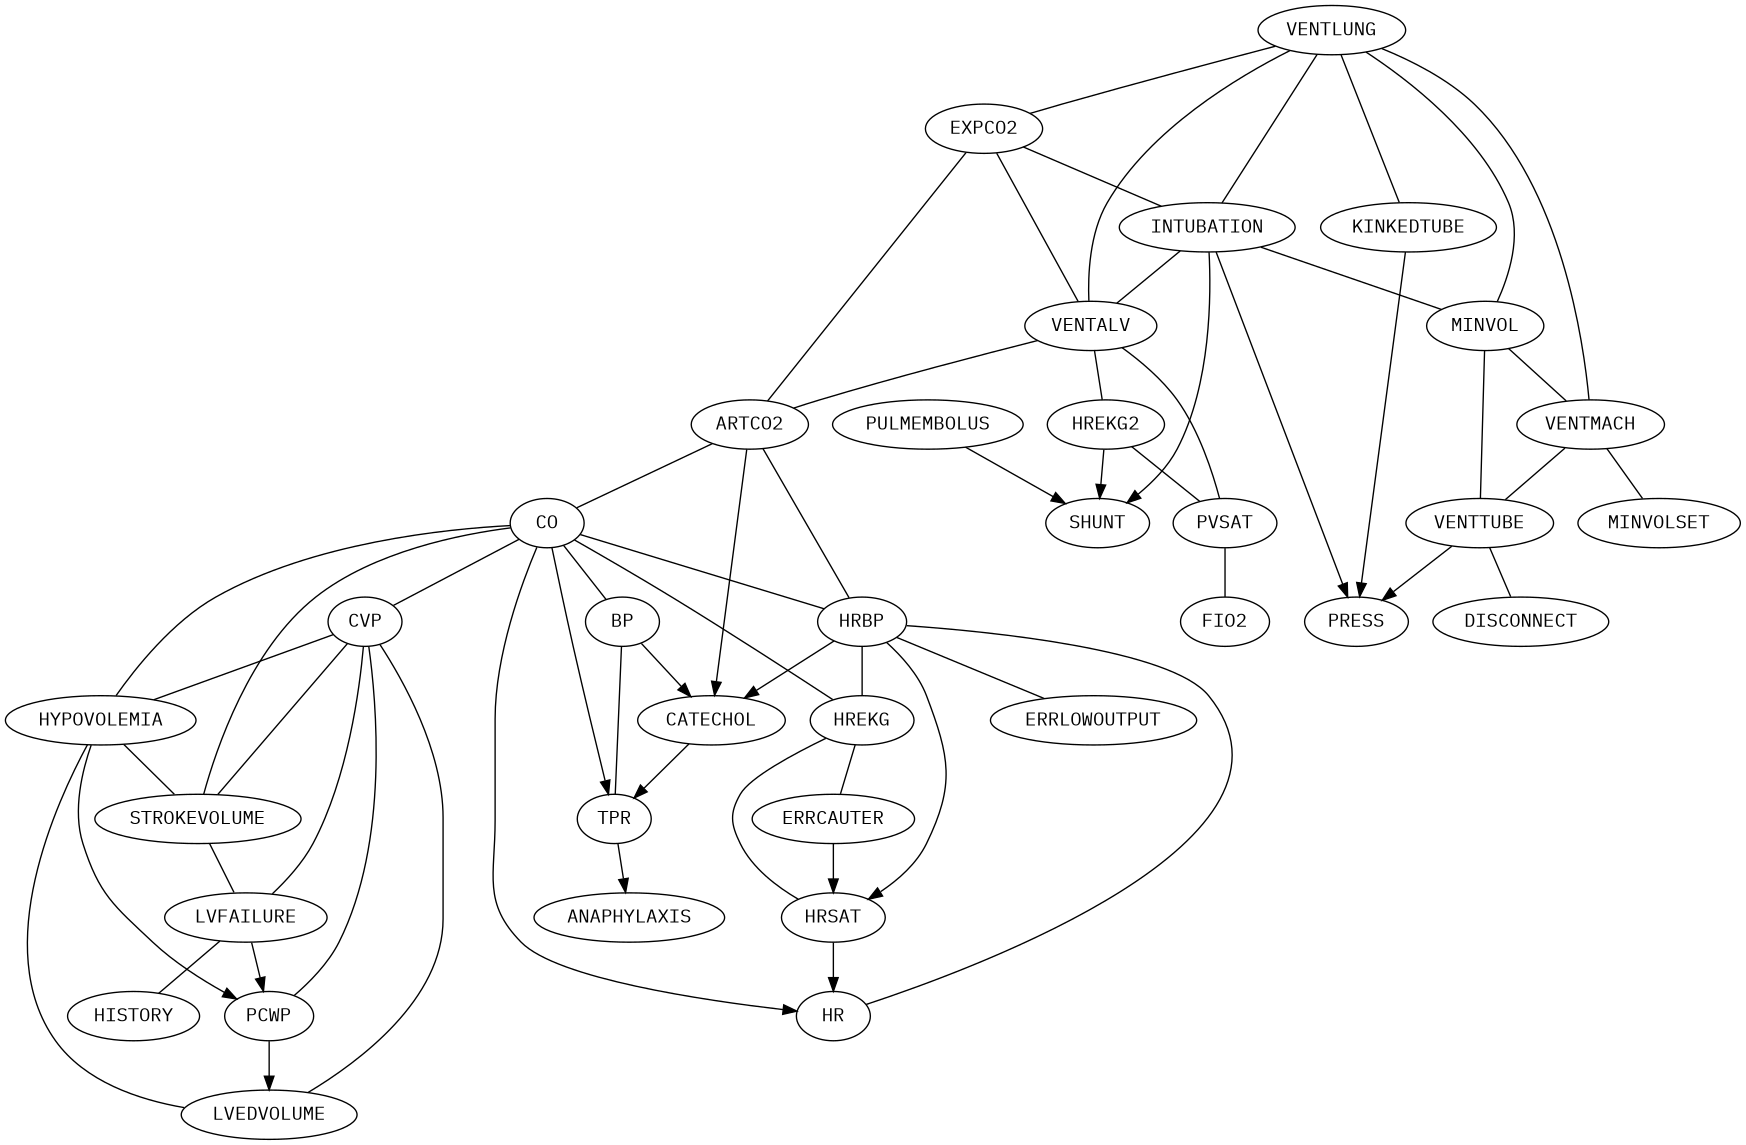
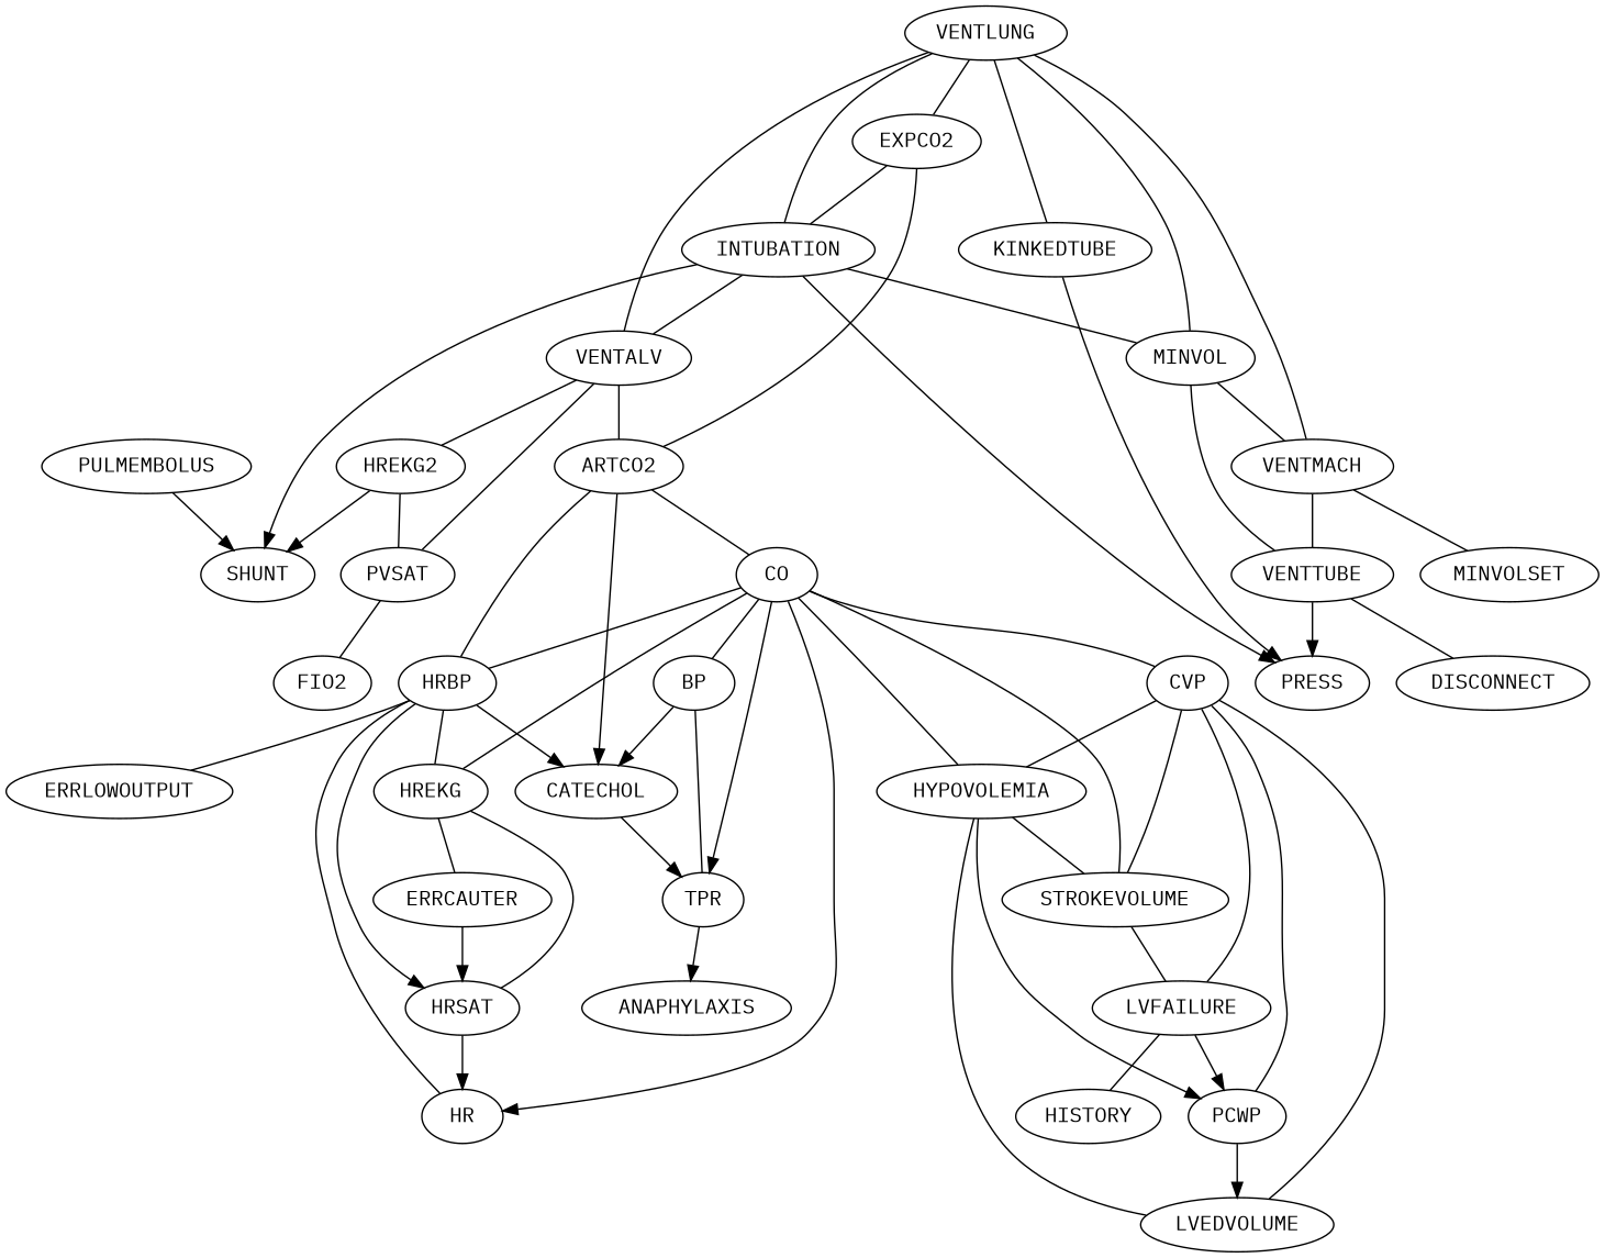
  digraph {
    fontname="IBM Plex Mono"
    node [fontname="IBM Plex Mono"]
    edge [fontname="IBM Plex Mono" dir=none]
    PULMEMBOLUS
    SHUNT
    HYPOVOLEMIA
    PCWP
    LVEDVOLUME
    STROKEVOLUME
    LVFAILURE
    HRBP
    HRSAT
    HR
    CATECHOL
    ERRLOWOUTPUT
    HREKG
    TPR
    ERRCAUTER
    KINKEDTUBE
    PRESS
    CO
    BP
    CVP
    ANAPHYLAXIS
    n22 [label=HREKG2]
    PVSAT
    FIO2
    INTUBATION
    MINVOL
    VENTALV
    VENTTUBE
    VENTMACH
    ARTCO2
    HISTORY
    DISCONNECT
    VENTLUNG
    EXPCO2
    MINVOLSET
    PULMEMBOLUS -> SHUNT [dir=""]
    HYPOVOLEMIA -> PCWP [dir=""]
    HYPOVOLEMIA -> LVEDVOLUME
    HYPOVOLEMIA -> STROKEVOLUME
    PCWP -> LVEDVOLUME [dir=""]
    STROKEVOLUME -> LVFAILURE
    LVFAILURE -> PCWP [dir=""]
    LVFAILURE -> HISTORY
    HRBP -> HRSAT [dir=""]
    HRBP -> HR
    HRBP -> CATECHOL [dir=""]
    HRBP -> ERRLOWOUTPUT
    HRBP -> HREKG
    HRSAT -> HR [dir=""]
    CATECHOL -> TPR [dir=""]
    HREKG -> HRSAT
    HREKG -> ERRCAUTER
    TPR -> ANAPHYLAXIS [dir=""]
    ERRCAUTER -> HRSAT [dir=""]
    KINKEDTUBE -> PRESS [dir=""]
    CO -> HYPOVOLEMIA
    CO -> STROKEVOLUME
    CO -> HRBP
    CO -> HR [dir=""]
    CO -> HREKG
    CO -> TPR [dir=""]
    CO -> BP
    CO -> CVP
    BP -> CATECHOL [dir=""]
    BP -> TPR
    CVP -> HYPOVOLEMIA
    CVP -> PCWP
    CVP -> LVEDVOLUME
    CVP -> STROKEVOLUME
    CVP -> LVFAILURE
    n22 -> SHUNT [dir=""]
    n22 -> PVSAT
    PVSAT -> FIO2
    INTUBATION -> SHUNT [dir=""]
    INTUBATION -> PRESS [dir=""]
    INTUBATION -> MINVOL
    INTUBATION -> VENTALV
    MINVOL -> VENTTUBE
    MINVOL -> VENTMACH
    VENTALV -> n22
    VENTALV -> PVSAT
    VENTALV -> ARTCO2
    VENTTUBE -> PRESS [dir=""]
    VENTTUBE -> DISCONNECT
    VENTMACH -> VENTTUBE
    VENTMACH -> MINVOLSET
    ARTCO2 -> HRBP
    ARTCO2 -> CATECHOL [dir=""]
    ARTCO2 -> CO
    VENTLUNG -> KINKEDTUBE
    VENTLUNG -> INTUBATION
    VENTLUNG -> MINVOL
    VENTLUNG -> VENTALV
    VENTLUNG -> VENTMACH
    VENTLUNG -> EXPCO2
    EXPCO2 -> INTUBATION
-   EXPCO2 -> VENTALV
    EXPCO2 -> ARTCO2
  }
